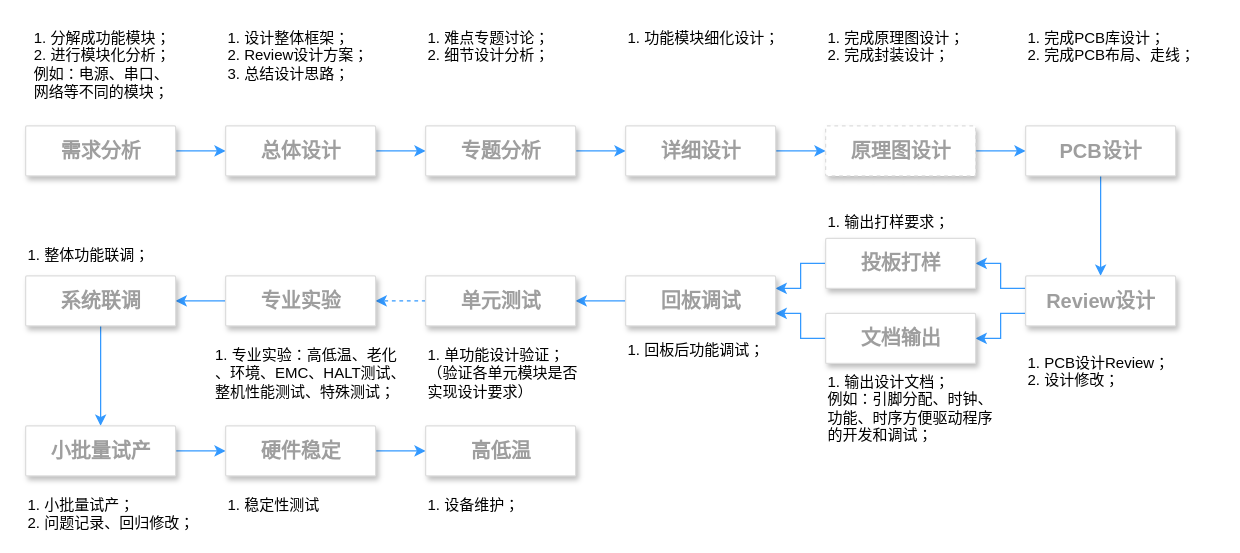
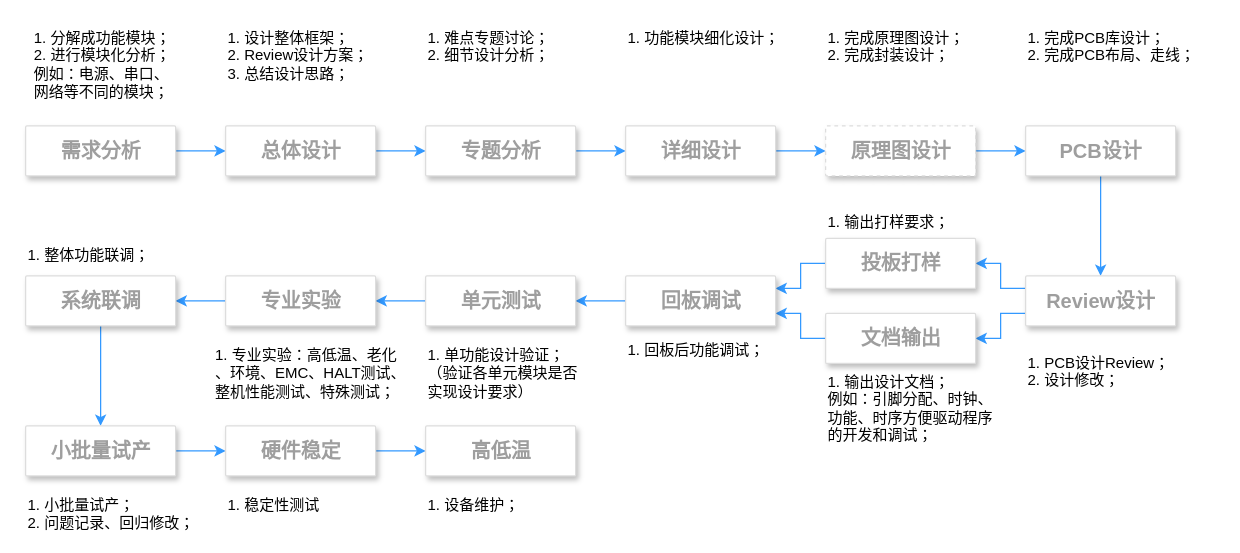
  <mxCell id="0" />
  <mxCell id="1" parent="0" />
  <mxCell id="2" style="edgeStyle=orthogonalEdgeStyle;rounded=0;orthogonalLoop=1;jettySize=auto;html=1;exitX=1;exitY=0.5;exitDx=0;exitDy=0;entryX=0;entryY=0.5;entryDx=0;entryDy=0;strokeColor=#3399FF;" parent="1" source="3" target="5" edge="1"><mxGeometry relative="1" as="geometry" /></mxCell>
  <mxCell id="3" value="&lt;b&gt;&lt;font style=&quot;font-size: 16px&quot;&gt;需求分析&lt;/font&gt;&lt;/b&gt;" style="strokeColor=#dddddd;fillColor=#ffffff;shadow=1;strokeWidth=1;rounded=1;absoluteArcSize=1;arcSize=2;fontSize=10;fontColor=#9E9E9E;align=center;html=1;" parent="1" vertex="1"><mxGeometry x="20" y="100" width="120" height="40" as="geometry" /></mxCell>
  <mxCell id="4" value="" style="edgeStyle=orthogonalEdgeStyle;rounded=0;orthogonalLoop=1;jettySize=auto;html=1;strokeColor=#3399FF;" edge="1" parent="1" source="5" target="7"><mxGeometry relative="1" as="geometry" /></mxCell>
  <mxCell id="5" value="&lt;b&gt;&lt;font style=&quot;font-size: 16px&quot;&gt;总体设计&lt;br&gt;&lt;/font&gt;&lt;/b&gt;" style="strokeColor=#dddddd;fillColor=#ffffff;shadow=1;strokeWidth=1;rounded=1;absoluteArcSize=1;arcSize=2;fontSize=10;fontColor=#9E9E9E;align=center;html=1;" parent="1" vertex="1"><mxGeometry x="180" y="100" width="120" height="40" as="geometry" /></mxCell>
  <mxCell id="6" value="" style="edgeStyle=orthogonalEdgeStyle;rounded=0;orthogonalLoop=1;jettySize=auto;html=1;strokeColor=#3399FF;" edge="1" parent="1" source="7" target="9"><mxGeometry relative="1" as="geometry" /></mxCell>
  <mxCell id="7" value="&lt;b&gt;&lt;font style=&quot;font-size: 16px&quot;&gt;专题分析&lt;br&gt;&lt;/font&gt;&lt;/b&gt;" style="strokeColor=#dddddd;fillColor=#ffffff;shadow=1;strokeWidth=1;rounded=1;absoluteArcSize=1;arcSize=2;fontSize=10;fontColor=#9E9E9E;align=center;html=1;" parent="1" vertex="1"><mxGeometry x="340" y="100" width="120" height="40" as="geometry" /></mxCell>
  <mxCell id="8" value="" style="edgeStyle=orthogonalEdgeStyle;rounded=0;orthogonalLoop=1;jettySize=auto;html=1;strokeColor=#3399FF;" edge="1" parent="1" source="9" target="11"><mxGeometry relative="1" as="geometry" /></mxCell>
  <mxCell id="9" value="&lt;b&gt;&lt;font style=&quot;font-size: 16px&quot;&gt;详细设计&lt;br&gt;&lt;/font&gt;&lt;/b&gt;" style="strokeColor=#dddddd;fillColor=#ffffff;shadow=1;strokeWidth=1;rounded=1;absoluteArcSize=1;arcSize=2;fontSize=10;fontColor=#9E9E9E;align=center;html=1;" parent="1" vertex="1"><mxGeometry x="500" y="100" width="120" height="40" as="geometry" /></mxCell>
  <mxCell id="10" value="" style="edgeStyle=orthogonalEdgeStyle;rounded=0;orthogonalLoop=1;jettySize=auto;html=1;strokeColor=#3399FF;" edge="1" parent="1" source="11" target="13"><mxGeometry relative="1" as="geometry" /></mxCell>
  <mxCell id="11" value="&lt;b&gt;&lt;font style=&quot;font-size: 16px&quot;&gt;原理图设计&lt;br&gt;&lt;/font&gt;&lt;/b&gt;" style="strokeColor=#dddddd;fillColor=#ffffff;shadow=1;strokeWidth=1;rounded=1;absoluteArcSize=1;arcSize=2;fontSize=10;fontColor=#9E9E9E;align=center;html=1;dashed=1;" parent="1" vertex="1"><mxGeometry x="660" y="100" width="120" height="40" as="geometry" /></mxCell>
  <mxCell id="12" value="" style="edgeStyle=orthogonalEdgeStyle;rounded=0;orthogonalLoop=1;jettySize=auto;html=1;strokeColor=#3399FF;" edge="1" parent="1" source="13" target="16"><mxGeometry relative="1" as="geometry" /></mxCell>
  <mxCell id="13" value="&lt;b&gt;&lt;font style=&quot;font-size: 16px&quot;&gt;PCB设计&lt;br&gt;&lt;/font&gt;&lt;/b&gt;" style="strokeColor=#dddddd;fillColor=#ffffff;shadow=1;strokeWidth=1;rounded=1;absoluteArcSize=1;arcSize=2;fontSize=10;fontColor=#9E9E9E;align=center;html=1;" parent="1" vertex="1"><mxGeometry x="820" y="100" width="120" height="40" as="geometry" /></mxCell>
  <mxCell id="14" style="edgeStyle=orthogonalEdgeStyle;rounded=0;orthogonalLoop=1;jettySize=auto;html=1;exitX=0;exitY=0.75;exitDx=0;exitDy=0;entryX=1;entryY=0.5;entryDx=0;entryDy=0;strokeColor=#3399FF;" edge="1" parent="1" source="16" target="20"><mxGeometry relative="1" as="geometry" /></mxCell>
  <mxCell id="15" style="edgeStyle=orthogonalEdgeStyle;rounded=0;orthogonalLoop=1;jettySize=auto;html=1;exitX=0;exitY=0.25;exitDx=0;exitDy=0;entryX=1;entryY=0.5;entryDx=0;entryDy=0;strokeColor=#3399FF;" edge="1" parent="1" source="16" target="18"><mxGeometry relative="1" as="geometry" /></mxCell>
  <mxCell id="16" value="&lt;b&gt;&lt;font style=&quot;font-size: 16px&quot;&gt;Review设计&lt;br&gt;&lt;/font&gt;&lt;/b&gt;" style="strokeColor=#dddddd;fillColor=#ffffff;shadow=1;strokeWidth=1;rounded=1;absoluteArcSize=1;arcSize=2;fontSize=10;fontColor=#9E9E9E;align=center;html=1;" parent="1" vertex="1"><mxGeometry x="820" y="220" width="120" height="40" as="geometry" /></mxCell>
  <mxCell id="17" style="edgeStyle=orthogonalEdgeStyle;rounded=0;orthogonalLoop=1;jettySize=auto;html=1;exitX=0;exitY=0.5;exitDx=0;exitDy=0;entryX=1;entryY=0.25;entryDx=0;entryDy=0;strokeColor=#3399FF;" edge="1" parent="1" source="18" target="22"><mxGeometry relative="1" as="geometry" /></mxCell>
  <mxCell id="18" value="&lt;b&gt;&lt;font style=&quot;font-size: 16px&quot;&gt;投板打样&lt;br&gt;&lt;/font&gt;&lt;/b&gt;" style="strokeColor=#dddddd;fillColor=#ffffff;shadow=1;strokeWidth=1;rounded=1;absoluteArcSize=1;arcSize=2;fontSize=10;fontColor=#9E9E9E;align=center;html=1;" parent="1" vertex="1"><mxGeometry x="660" y="190" width="120" height="40" as="geometry" /></mxCell>
  <mxCell id="19" style="edgeStyle=orthogonalEdgeStyle;rounded=0;orthogonalLoop=1;jettySize=auto;html=1;exitX=0;exitY=0.5;exitDx=0;exitDy=0;entryX=1;entryY=0.75;entryDx=0;entryDy=0;strokeColor=#3399FF;" edge="1" parent="1" source="20" target="22"><mxGeometry relative="1" as="geometry" /></mxCell>
  <mxCell id="20" value="&lt;b&gt;&lt;font style=&quot;font-size: 16px&quot;&gt;文档输出&lt;br&gt;&lt;/font&gt;&lt;/b&gt;" style="strokeColor=#dddddd;fillColor=#ffffff;shadow=1;strokeWidth=1;rounded=1;absoluteArcSize=1;arcSize=2;fontSize=10;fontColor=#9E9E9E;align=center;html=1;" vertex="1" parent="1"><mxGeometry x="660" y="250" width="120" height="40" as="geometry" /></mxCell>
  <mxCell id="21" value="" style="edgeStyle=orthogonalEdgeStyle;rounded=0;orthogonalLoop=1;jettySize=auto;html=1;strokeColor=#3399FF;" parent="1" source="22" target="24" edge="1"><mxGeometry relative="1" as="geometry" /></mxCell>
  <mxCell id="22" value="&lt;b&gt;&lt;font style=&quot;font-size: 16px&quot;&gt;回板调试&lt;br&gt;&lt;/font&gt;&lt;/b&gt;" style="strokeColor=#dddddd;fillColor=#ffffff;shadow=1;strokeWidth=1;rounded=1;absoluteArcSize=1;arcSize=2;fontSize=10;fontColor=#9E9E9E;align=center;html=1;" parent="1" vertex="1"><mxGeometry x="500" y="220" width="120" height="40" as="geometry" /></mxCell>
- <mxCell id="23" value="" style="edgeStyle=orthogonalEdgeStyle;rounded=0;orthogonalLoop=1;jettySize=auto;html=1;strokeColor=#3399FF;dashed=1;" parent="1" source="24" target="26" edge="1"><mxGeometry relative="1" as="geometry" /></mxCell>
+ <mxCell id="23" value="" style="edgeStyle=orthogonalEdgeStyle;rounded=0;orthogonalLoop=1;jettySize=auto;html=1;strokeColor=#3399FF;" parent="1" source="24" target="26" edge="1"><mxGeometry relative="1" as="geometry" /></mxCell>
  <mxCell id="24" value="&lt;b&gt;&lt;font style=&quot;font-size: 16px&quot;&gt;单元测试&lt;br&gt;&lt;/font&gt;&lt;/b&gt;" style="strokeColor=#dddddd;fillColor=#ffffff;shadow=1;strokeWidth=1;rounded=1;absoluteArcSize=1;arcSize=2;fontSize=10;fontColor=#9E9E9E;align=center;html=1;" parent="1" vertex="1"><mxGeometry x="340" y="220" width="120" height="40" as="geometry" /></mxCell>
  <mxCell id="25" value="" style="edgeStyle=orthogonalEdgeStyle;rounded=0;orthogonalLoop=1;jettySize=auto;html=1;strokeColor=#3399FF;" parent="1" source="26" target="28" edge="1"><mxGeometry relative="1" as="geometry" /></mxCell>
  <mxCell id="26" value="&lt;b&gt;&lt;font style=&quot;font-size: 16px&quot;&gt;专业实验&lt;br&gt;&lt;/font&gt;&lt;/b&gt;" style="strokeColor=#dddddd;fillColor=#ffffff;shadow=1;strokeWidth=1;rounded=1;absoluteArcSize=1;arcSize=2;fontSize=10;fontColor=#9E9E9E;align=center;html=1;" parent="1" vertex="1"><mxGeometry x="180" y="220" width="120" height="40" as="geometry" /></mxCell>
  <mxCell id="27" value="" style="edgeStyle=orthogonalEdgeStyle;rounded=0;orthogonalLoop=1;jettySize=auto;html=1;strokeColor=#3399FF;" parent="1" source="28" target="30" edge="1"><mxGeometry relative="1" as="geometry" /></mxCell>
  <mxCell id="28" value="&lt;b&gt;&lt;font style=&quot;font-size: 16px&quot;&gt;系统联调&lt;br&gt;&lt;/font&gt;&lt;/b&gt;" style="strokeColor=#dddddd;fillColor=#ffffff;shadow=1;strokeWidth=1;rounded=1;absoluteArcSize=1;arcSize=2;fontSize=10;fontColor=#9E9E9E;align=center;html=1;" parent="1" vertex="1"><mxGeometry x="20" y="220" width="120" height="40" as="geometry" /></mxCell>
  <mxCell id="29" value="" style="edgeStyle=orthogonalEdgeStyle;rounded=0;orthogonalLoop=1;jettySize=auto;html=1;strokeColor=#3399FF;" parent="1" source="30" target="32" edge="1"><mxGeometry relative="1" as="geometry" /></mxCell>
  <mxCell id="30" value="&lt;b&gt;&lt;font style=&quot;font-size: 16px&quot;&gt;小批量试产&lt;br&gt;&lt;/font&gt;&lt;/b&gt;" style="strokeColor=#dddddd;fillColor=#ffffff;shadow=1;strokeWidth=1;rounded=1;absoluteArcSize=1;arcSize=2;fontSize=10;fontColor=#9E9E9E;align=center;html=1;" parent="1" vertex="1"><mxGeometry x="20" y="340" width="120" height="40" as="geometry" /></mxCell>
  <mxCell id="31" value="" style="edgeStyle=orthogonalEdgeStyle;rounded=0;orthogonalLoop=1;jettySize=auto;html=1;strokeColor=#3399FF;" parent="1" source="32" target="33" edge="1"><mxGeometry relative="1" as="geometry" /></mxCell>
  <mxCell id="32" value="&lt;b&gt;&lt;font style=&quot;font-size: 16px&quot;&gt;硬件稳定&lt;br&gt;&lt;/font&gt;&lt;/b&gt;" style="strokeColor=#dddddd;fillColor=#ffffff;shadow=1;strokeWidth=1;rounded=1;absoluteArcSize=1;arcSize=2;fontSize=10;fontColor=#9E9E9E;align=center;html=1;" parent="1" vertex="1"><mxGeometry x="180" y="340" width="120" height="40" as="geometry" /></mxCell>
  <mxCell id="33" value="&lt;b&gt;&lt;font style=&quot;font-size: 16px&quot;&gt;高低温&lt;br&gt;&lt;/font&gt;&lt;/b&gt;" style="strokeColor=#dddddd;fillColor=#ffffff;shadow=1;strokeWidth=1;rounded=1;absoluteArcSize=1;arcSize=2;fontSize=10;fontColor=#9E9E9E;align=center;html=1;" parent="1" vertex="1"><mxGeometry x="340" y="340" width="120" height="40" as="geometry" /></mxCell>
  <mxCell id="34" value="1. 分解成功能模块；&lt;br&gt;2. 进行模块化分析；&lt;br&gt;例如：电源、串口、&lt;br&gt;网络等不同的模块；&lt;br&gt;" style="text;html=1;resizable=0;points=[];autosize=1;align=left;verticalAlign=top;spacingTop=-4;" vertex="1" parent="1"><mxGeometry x="24.5" y="20" width="130" height="60" as="geometry" /></mxCell>
  <mxCell id="35" value="1. 设计整体框架；&lt;br&gt;2. Review设计方案；&lt;br&gt;3. 总结设计思路；&lt;br&gt;" style="text;html=1;resizable=0;points=[];autosize=1;align=left;verticalAlign=top;spacingTop=-4;" vertex="1" parent="1"><mxGeometry x="180" y="20" width="130" height="40" as="geometry" /></mxCell>
  <mxCell id="36" value="1. 难点专题讨论；&lt;br&gt;2. 细节设计分析；&lt;br&gt;" style="text;html=1;resizable=0;points=[];autosize=1;align=left;verticalAlign=top;spacingTop=-4;" vertex="1" parent="1"><mxGeometry x="340" y="20" width="110" height="30" as="geometry" /></mxCell>
  <mxCell id="37" value="1. 功能模块细化设计；&lt;br&gt;" style="text;html=1;resizable=0;points=[];autosize=1;align=left;verticalAlign=top;spacingTop=-4;" vertex="1" parent="1"><mxGeometry x="500" y="20" width="140" height="20" as="geometry" /></mxCell>
  <mxCell id="38" value="1. 完成原理图设计；&lt;br&gt;2. 完成封装设计；&lt;br&gt;" style="text;html=1;resizable=0;points=[];autosize=1;align=left;verticalAlign=top;spacingTop=-4;" vertex="1" parent="1"><mxGeometry x="660" y="20" width="130" height="30" as="geometry" /></mxCell>
  <mxCell id="39" value="1. 完成PCB库设计；&lt;br&gt;2. 完成PCB布局、走线；&lt;br&gt;" style="text;html=1;resizable=0;points=[];autosize=1;align=left;verticalAlign=top;spacingTop=-4;" vertex="1" parent="1"><mxGeometry x="820" y="20" width="150" height="30" as="geometry" /></mxCell>
  <mxCell id="40" value="1. PCB设计Review；&lt;br&gt;2. 设计修改；&lt;br&gt;" style="text;html=1;resizable=0;points=[];autosize=1;align=left;verticalAlign=top;spacingTop=-4;" vertex="1" parent="1"><mxGeometry x="820" y="280" width="130" height="30" as="geometry" /></mxCell>
  <mxCell id="41" value="1. 输出打样要求；&lt;br&gt;" style="text;html=1;resizable=0;points=[];autosize=1;align=left;verticalAlign=top;spacingTop=-4;" vertex="1" parent="1"><mxGeometry x="660" y="167" width="110" height="20" as="geometry" /></mxCell>
  <mxCell id="42" value="1. 输出设计文档；&lt;br&gt;例如：引脚分配、时钟、&lt;br&gt;功能、时序方便驱动程序&lt;br&gt;的开发和调试；&lt;br&gt;" style="text;html=1;resizable=0;points=[];autosize=1;align=left;verticalAlign=top;spacingTop=-4;" vertex="1" parent="1"><mxGeometry x="660" y="295" width="150" height="60" as="geometry" /></mxCell>
  <mxCell id="43" value="1. 回板后功能调试；&lt;br&gt;" style="text;html=1;resizable=0;points=[];autosize=1;align=left;verticalAlign=top;spacingTop=-4;" vertex="1" parent="1"><mxGeometry x="500" y="270" width="130" height="20" as="geometry" /></mxCell>
  <mxCell id="44" value="1. 单功能设计验证；&lt;br&gt;（验证各单元模块是否&lt;br&gt;实现设计要求）&lt;br&gt;" style="text;html=1;" vertex="1" parent="1"><mxGeometry x="340" y="270" width="110" height="30" as="geometry" /></mxCell>
  <mxCell id="45" value="1. 专业实验：高低温、老化&lt;br&gt;、环境、EMC、HALT测试、&lt;br&gt;整机性能测试、特殊测试；&lt;br&gt;" style="text;html=1;" vertex="1" parent="1"><mxGeometry x="170" y="270" width="110" height="30" as="geometry" /></mxCell>
  <mxCell id="46" value="1. 整体功能联调；" style="text;html=1;" vertex="1" parent="1"><mxGeometry x="20" y="190" width="110" height="30" as="geometry" /></mxCell>
  <mxCell id="47" value="1. 小批量试产；&lt;br&gt;2. 问题记录、回归修改；&lt;br&gt;" style="text;html=1;" vertex="1" parent="1"><mxGeometry x="20" y="390" width="110" height="30" as="geometry" /></mxCell>
  <mxCell id="48" value="1. 稳定性测试" style="text;html=1;" vertex="1" parent="1"><mxGeometry x="180" y="390" width="110" height="30" as="geometry" /></mxCell>
  <mxCell id="49" value="1. 设备维护；" style="text;html=1;" vertex="1" parent="1"><mxGeometry x="340" y="390" width="110" height="30" as="geometry" /></mxCell>
